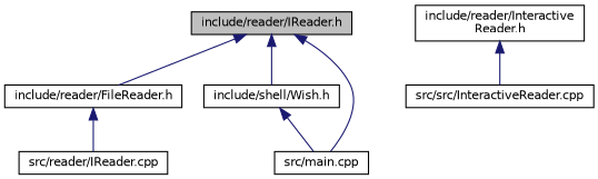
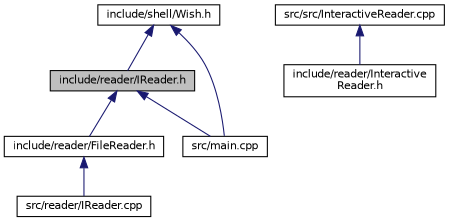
  digraph {
    node [color=black fillcolor=white fontname=Helvetica fontsize=10 shape=record style=filled]
    edge [color=midnightblue dir=back fontname=Helvetica fontsize=10 labelfontname=Helvetica labelfontsize=10 style=solid]
    n1 [fillcolor=grey75 fontcolor=black height=0.2 label="include/reader/IReader.h" width=0.4]
    n2 [height=0.2 label="include/reader/FileReader.h" width=0.4]
    n3 [height=0.2 label="include/shell/Wish.h" width=0.4]
    n4 [height=0.2 label="src/main.cpp" width=0.4]
    n5 [height=0.2 label="src/reader/IReader.cpp" width=0.4]
    n6 [height=0.2 label="include/reader/Interactive\lReader.h" width=0.4]
    n7 [height=0.2 label="src/src/InteractiveReader.cpp" width=0.4]
    n1 -> n2
-   n1 -> n3
+   n3 -> n1
    n1 -> n4
    n2 -> n5
    n3 -> n4
-   n6 -> n7
+   n7 -> n6
  }
